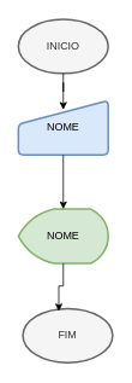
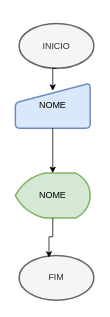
  <mxCell id="0" />
  <mxCell id="1" parent="0" />
- <mxCell id="2" value="INICIO" style="strokeWidth=2;html=1;shape=mxgraph.flowchart.start_1;whiteSpace=wrap;fillColor=#f5f5f5;fontColor=#333333;strokeColor=#666666;" vertex="1" parent="1"><mxGeometry x="20" y="20" width="100" height="60" as="geometry" /></mxCell>
+ <mxCell id="2" value="INICIO" style="strokeWidth=2;html=1;shape=mxgraph.flowchart.start_1;whiteSpace=wrap;fillColor=#f5f5f5;fontColor=#333333;strokeColor=#666666;" vertex="1" parent="1"><mxGeometry x="25" y="30" width="100" height="60" as="geometry" /></mxCell>
  <mxCell id="3" value="FIM" style="strokeWidth=2;html=1;shape=mxgraph.flowchart.start_1;whiteSpace=wrap;fillColor=#f5f5f5;fontColor=#333333;strokeColor=#666666;" vertex="1" parent="1"><mxGeometry x="25" y="340" width="100" height="60" as="geometry" /></mxCell>
  <mxCell id="4" value="NOME" style="html=1;strokeWidth=2;shape=manualInput;whiteSpace=wrap;rounded=1;size=26;arcSize=11;fillColor=#dae8fc;strokeColor=#6c8ebf;" vertex="1" parent="1"><mxGeometry x="20" y="110" width="100" height="60" as="geometry" /></mxCell>
  <mxCell id="5" value="NOME" style="strokeWidth=2;html=1;shape=mxgraph.flowchart.display;whiteSpace=wrap;fillColor=#d5e8d4;strokeColor=#82b366;" vertex="1" parent="1"><mxGeometry x="20" y="230" width="100" height="60" as="geometry" /></mxCell>
  <mxCell id="6" style="edgeStyle=orthogonalEdgeStyle;rounded=0;orthogonalLoop=1;jettySize=auto;html=1;exitX=0.5;exitY=1;exitDx=0;exitDy=0;exitPerimeter=0;entryX=0.5;entryY=0.167;entryDx=0;entryDy=0;entryPerimeter=0;" edge="1" parent="1" source="2" target="4"><mxGeometry relative="1" as="geometry" /></mxCell>
  <mxCell id="7" style="edgeStyle=orthogonalEdgeStyle;rounded=0;orthogonalLoop=1;jettySize=auto;html=1;exitX=0.5;exitY=1;exitDx=0;exitDy=0;entryX=0.5;entryY=0;entryDx=0;entryDy=0;entryPerimeter=0;" edge="1" parent="1" source="4" target="5"><mxGeometry relative="1" as="geometry" /></mxCell>
  <mxCell id="8" style="edgeStyle=orthogonalEdgeStyle;rounded=0;orthogonalLoop=1;jettySize=auto;html=1;exitX=0.5;exitY=1;exitDx=0;exitDy=0;exitPerimeter=0;entryX=0.4;entryY=0.05;entryDx=0;entryDy=0;entryPerimeter=0;" edge="1" parent="1" source="5" target="3"><mxGeometry relative="1" as="geometry" /></mxCell>
